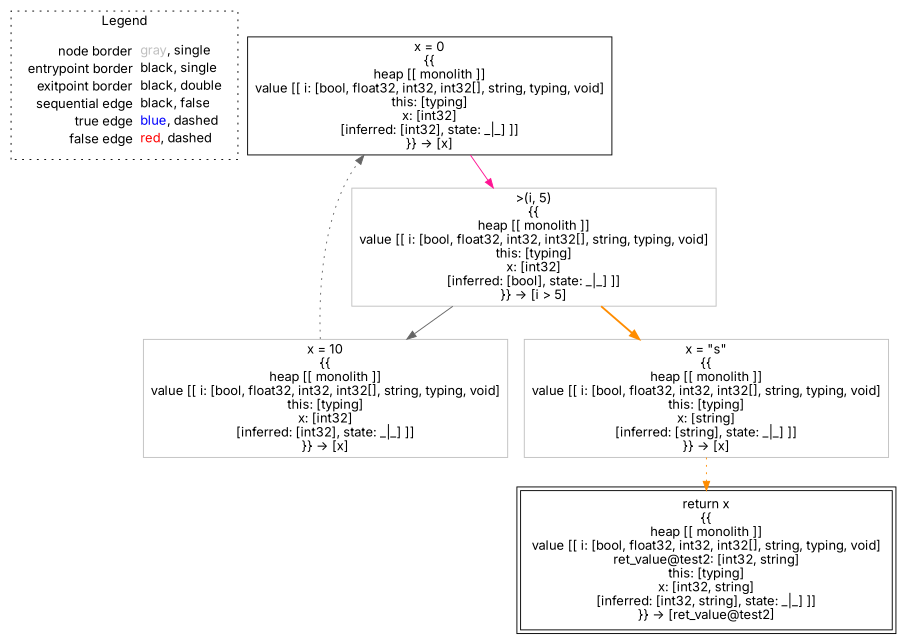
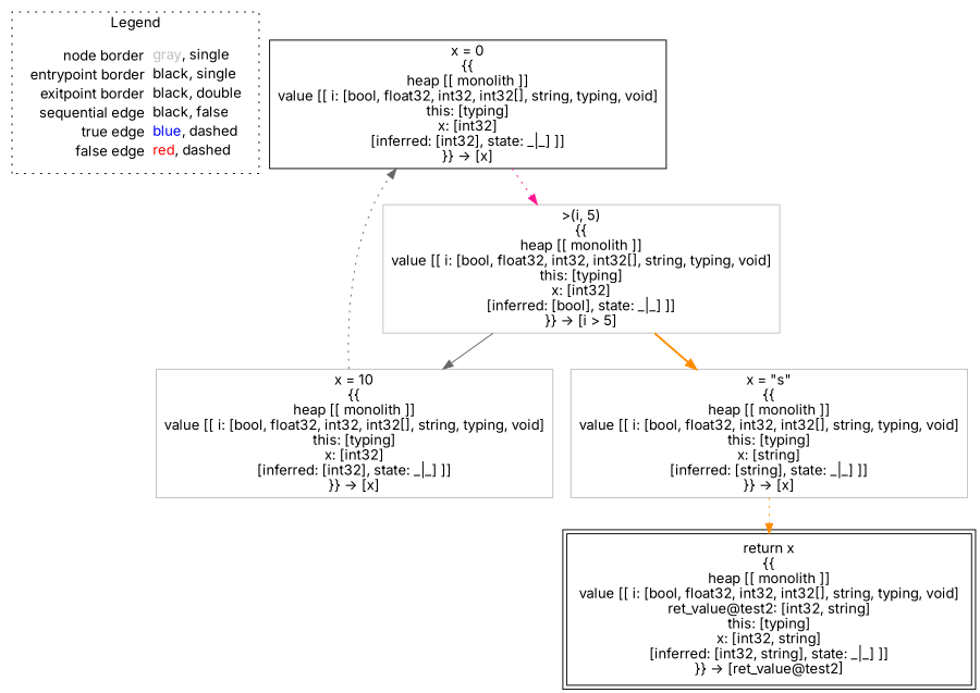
  digraph {
    fontname=Inter
    node [fontname=Inter shape=rect color=gray]
    edge [color=gray40 fontname=Inter style=solid]
    n1 [label=<<table border="0" cellpadding="2" cellspacing="0" cellborder="0"><tr><td align="right">node border&nbsp;</td><td align="left"><font color="gray">gray</font>, single</td></tr><tr><td align="right">entrypoint border&nbsp;</td><td align="left"><font color="black">black</font>, single</td></tr><tr><td align="right">exitpoint border&nbsp;</td><td align="left"><font color="black">black</font>, double</td></tr><tr><td align="right">sequential edge&nbsp;</td><td align="left"><font color="black">black</font>, false</td></tr><tr><td align="right">true edge&nbsp;</td><td align="left"><font color="blue">blue</font>, dashed</td></tr><tr><td align="right">false edge&nbsp;</td><td align="left"><font color="red">red</font>, dashed</td></tr></table>> shape=plaintext color=""]
    n2 [color=black label=<x = 0<BR/>{{<BR/>heap [[ monolith ]]<BR/>value [[ i: [bool, float32, int32, int32[], string, typing, void]<BR/>this: [typing]<BR/>x: [int32]<BR/>[inferred: [int32], state: _|_] ]]<BR/>}} -&gt; [x]>]
    n3 [label=<&gt;(i, 5)<BR/>{{<BR/>heap [[ monolith ]]<BR/>value [[ i: [bool, float32, int32, int32[], string, typing, void]<BR/>this: [typing]<BR/>x: [int32]<BR/>[inferred: [bool], state: _|_] ]]<BR/>}} -&gt; [i &gt; 5]>]
    n4 [label=<x = 10<BR/>{{<BR/>heap [[ monolith ]]<BR/>value [[ i: [bool, float32, int32, int32[], string, typing, void]<BR/>this: [typing]<BR/>x: [int32]<BR/>[inferred: [int32], state: _|_] ]]<BR/>}} -&gt; [x]>]
    n5 [label=<x = &quot;s&quot;<BR/>{{<BR/>heap [[ monolith ]]<BR/>value [[ i: [bool, float32, int32, int32[], string, typing, void]<BR/>this: [typing]<BR/>x: [string]<BR/>[inferred: [string], state: _|_] ]]<BR/>}} -&gt; [x]>]
    n6 [color=black label=<return x<BR/>{{<BR/>heap [[ monolith ]]<BR/>value [[ i: [bool, float32, int32, int32[], string, typing, void]<BR/>ret_value@test2: [int32, string]<BR/>this: [typing]<BR/>x: [int32, string]<BR/>[inferred: [int32, string], state: _|_] ]]<BR/>}} -&gt; [ret_value@test2]> peripheries=2]
    subgraph cluster_1 {
      label=Legend
      style=dotted
      n1
    }
-   n2 -> n3 [color=deeppink]
+   n2 -> n3 [color=deeppink style=dotted]
    n3 -> n4
    n3 -> n5 [color=darkorange style=bold]
    n4 -> n2 [style=dotted]
    n5 -> n6 [color=darkorange style=dotted]
  }
